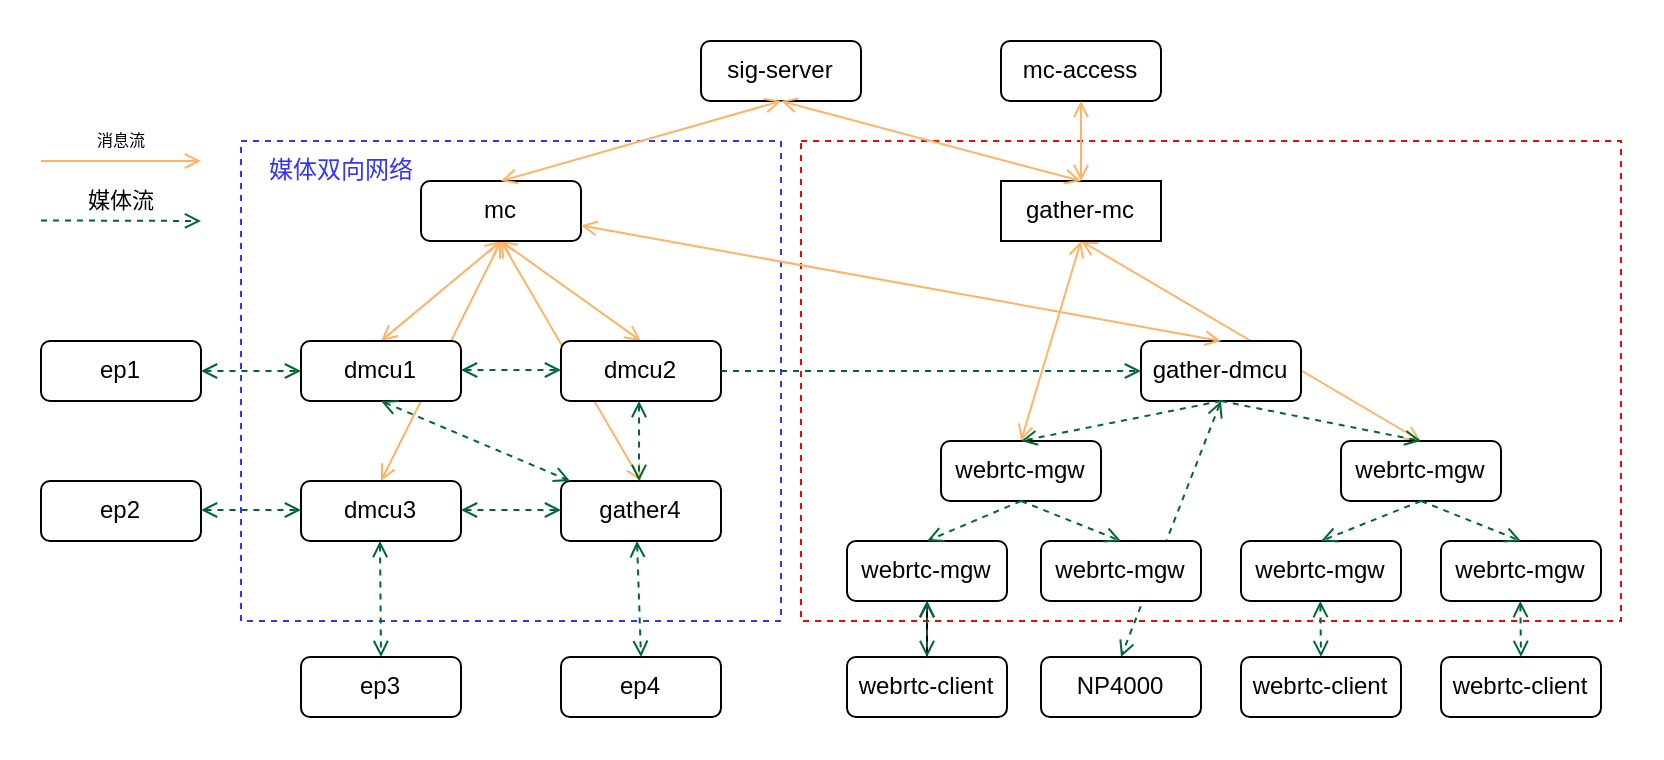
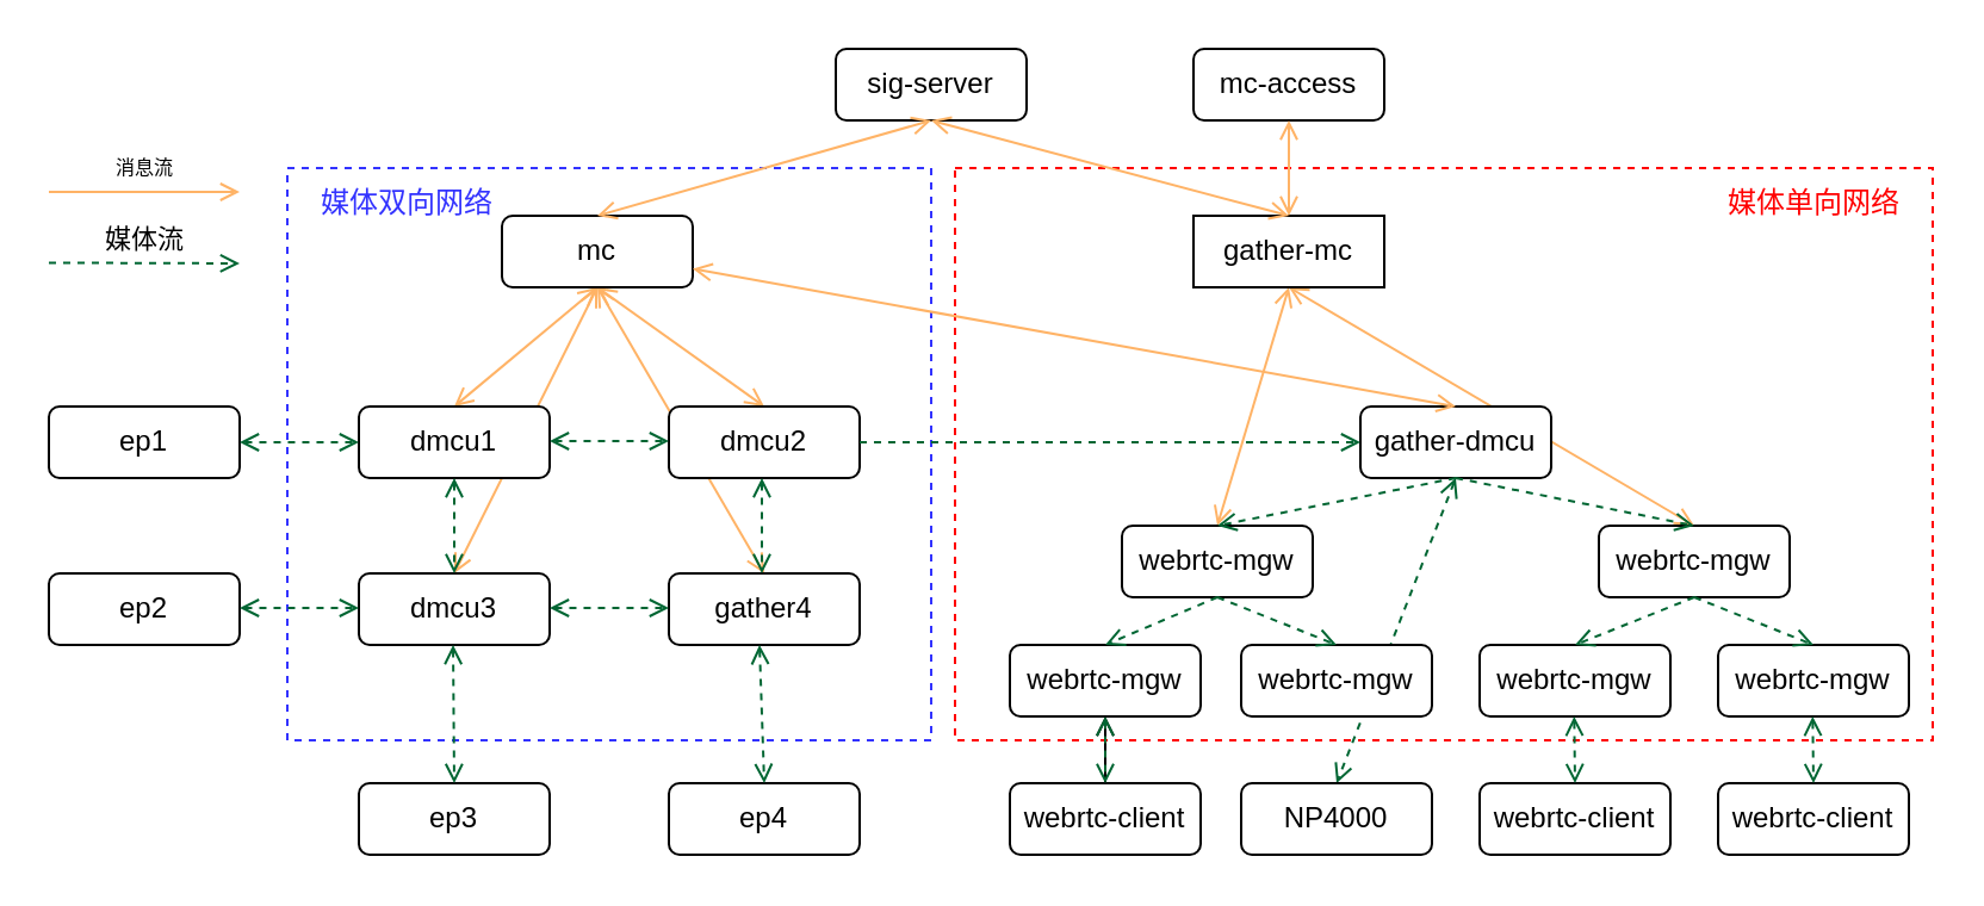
  <mxCell id="0" />
  <mxCell id="1" parent="0" />
  <mxCell id="2" value="" style="rounded=0;whiteSpace=wrap;html=1;dashed=1;shadow=0;strokeWidth=1;perimeterSpacing=0;strokeColor=#FF0000;" parent="1" vertex="1"><mxGeometry x="400" y="70" width="410" height="240" as="geometry" /></mxCell>
  <mxCell id="3" value="" style="endArrow=open;startArrow=open;html=1;rounded=0;endFill=0;startFill=0;dashed=1;strokeColor=#006633;entryX=0.5;entryY=0;entryDx=0;entryDy=0;" edge="1" parent="1" target="52"><mxGeometry width="50" height="50" relative="1" as="geometry"><mxPoint x="610" y="200" as="sourcePoint" /><mxPoint x="559.66" y="324" as="targetPoint" /></mxGeometry></mxCell>
  <mxCell id="4" value="" style="endArrow=open;html=1;rounded=0;strokeColor=#FFB366;startArrow=open;startFill=0;endFill=0;entryX=0.5;entryY=1;entryDx=0;entryDy=0;" edge="1" parent="1" target="29"><mxGeometry width="50" height="50" relative="1" as="geometry"><mxPoint x="510" y="220" as="sourcePoint" /><mxPoint x="520" y="140" as="targetPoint" /></mxGeometry></mxCell>
  <mxCell id="5" value="" style="endArrow=open;html=1;rounded=0;strokeColor=#FFB366;startArrow=open;startFill=0;endFill=0;entryX=0.5;entryY=1;entryDx=0;entryDy=0;exitX=0.5;exitY=0;exitDx=0;exitDy=0;" edge="1" parent="1" source="39" target="29"><mxGeometry width="50" height="50" relative="1" as="geometry"><mxPoint x="520" y="230" as="sourcePoint" /><mxPoint x="550" y="130" as="targetPoint" /></mxGeometry></mxCell>
  <mxCell id="6" value="" style="rounded=0;whiteSpace=wrap;html=1;dashed=1;shadow=0;strokeWidth=1;perimeterSpacing=0;fontColor=#3333FF;strokeColor=#3333ff;" parent="1" vertex="1"><mxGeometry x="120" y="70" width="270" height="240" as="geometry" /></mxCell>
  <mxCell id="7" value="" style="endArrow=open;html=1;rounded=0;strokeColor=#FFB366;startArrow=open;startFill=0;endFill=0;" parent="1" edge="1"><mxGeometry width="50" height="50" relative="1" as="geometry"><mxPoint x="190" y="170" as="sourcePoint" /><mxPoint x="250" y="120" as="targetPoint" /></mxGeometry></mxCell>
  <mxCell id="8" value="" style="endArrow=open;html=1;rounded=0;strokeColor=#FFB366;startArrow=open;startFill=0;endFill=0;" parent="1" edge="1"><mxGeometry width="50" height="50" relative="1" as="geometry"><mxPoint x="190" y="240" as="sourcePoint" /><mxPoint x="250" y="120" as="targetPoint" /></mxGeometry></mxCell>
  <mxCell id="9" value="" style="endArrow=open;html=1;rounded=0;strokeColor=#FFB366;startArrow=open;startFill=0;entryX=0.5;entryY=1;entryDx=0;entryDy=0;endFill=0;" parent="1" target="12" edge="1"><mxGeometry width="50" height="50" relative="1" as="geometry"><mxPoint x="320" y="240" as="sourcePoint" /><mxPoint x="310" y="-30" as="targetPoint" /></mxGeometry></mxCell>
  <mxCell id="10" value="" style="endArrow=open;html=1;rounded=0;strokeColor=#FFB366;startArrow=open;startFill=0;exitX=0.5;exitY=0;exitDx=0;exitDy=0;entryX=0.5;entryY=1;entryDx=0;entryDy=0;endFill=0;" parent="1" source="14" target="12" edge="1"><mxGeometry width="50" height="50" relative="1" as="geometry"><mxPoint x="290" y="170" as="sourcePoint" /><mxPoint x="340" y="120" as="targetPoint" /></mxGeometry></mxCell>
  <mxCell id="11" value="sig-server" style="rounded=1;whiteSpace=wrap;html=1;" parent="1" vertex="1"><mxGeometry x="350" y="20" width="80" height="30" as="geometry" /></mxCell>
  <mxCell id="12" value="mc" style="rounded=1;whiteSpace=wrap;html=1;" parent="1" vertex="1"><mxGeometry x="210" y="90" width="80" height="30" as="geometry" /></mxCell>
  <mxCell id="13" value="dmcu1" style="rounded=1;whiteSpace=wrap;html=1;" parent="1" vertex="1"><mxGeometry x="150" y="170" width="80" height="30" as="geometry" /></mxCell>
  <mxCell id="14" value="dmcu2" style="rounded=1;whiteSpace=wrap;html=1;" parent="1" vertex="1"><mxGeometry x="280" y="170" width="80" height="30" as="geometry" /></mxCell>
  <mxCell id="15" value="dmcu3" style="rounded=1;whiteSpace=wrap;html=1;" parent="1" vertex="1"><mxGeometry x="150" y="240" width="80" height="30" as="geometry" /></mxCell>
  <mxCell id="16" value="gather4" style="rounded=1;whiteSpace=wrap;html=1;" parent="1" vertex="1"><mxGeometry x="280" y="240" width="80" height="30" as="geometry" /></mxCell>
  <mxCell id="17" value="ep1" style="rounded=1;whiteSpace=wrap;html=1;" parent="1" vertex="1"><mxGeometry x="20" y="170" width="80" height="30" as="geometry" /></mxCell>
  <mxCell id="18" value="ep2" style="rounded=1;whiteSpace=wrap;html=1;" parent="1" vertex="1"><mxGeometry x="20" y="240" width="80" height="30" as="geometry" /></mxCell>
  <mxCell id="19" value="ep3" style="rounded=1;whiteSpace=wrap;html=1;" parent="1" vertex="1"><mxGeometry x="150" y="328" width="80" height="30" as="geometry" /></mxCell>
  <mxCell id="20" value="ep4" style="rounded=1;whiteSpace=wrap;html=1;" parent="1" vertex="1"><mxGeometry x="280" y="328" width="80" height="30" as="geometry" /></mxCell>
  <mxCell id="21" value="" style="endArrow=open;startArrow=open;html=1;exitX=1;exitY=0.5;exitDx=0;exitDy=0;entryX=0;entryY=0.5;entryDx=0;entryDy=0;entryPerimeter=0;rounded=0;endFill=0;startFill=0;dashed=1;strokeColor=#006633;" parent="1" source="17" target="13" edge="1"><mxGeometry width="50" height="50" relative="1" as="geometry"><mxPoint x="100" y="230" as="sourcePoint" /><mxPoint x="150" y="180" as="targetPoint" /></mxGeometry></mxCell>
  <mxCell id="22" value="" style="endArrow=open;startArrow=open;html=1;exitX=1;exitY=0.5;exitDx=0;exitDy=0;entryX=0;entryY=0.5;entryDx=0;entryDy=0;entryPerimeter=0;rounded=0;endFill=0;startFill=0;dashed=1;strokeColor=#006633;" parent="1" edge="1"><mxGeometry width="50" height="50" relative="1" as="geometry"><mxPoint x="100" y="254.5" as="sourcePoint" /><mxPoint x="150" y="254.5" as="targetPoint" /></mxGeometry></mxCell>
  <mxCell id="23" value="" style="endArrow=open;startArrow=open;html=1;exitX=1;exitY=0.5;exitDx=0;exitDy=0;entryX=0;entryY=0.5;entryDx=0;entryDy=0;entryPerimeter=0;rounded=0;endFill=0;startFill=0;dashed=1;strokeColor=#006633;" parent="1" edge="1"><mxGeometry width="50" height="50" relative="1" as="geometry"><mxPoint x="230" y="184.5" as="sourcePoint" /><mxPoint x="280" y="184.5" as="targetPoint" /></mxGeometry></mxCell>
  <mxCell id="24" value="" style="endArrow=open;startArrow=open;html=1;exitX=1;exitY=0.5;exitDx=0;exitDy=0;entryX=0;entryY=0.5;entryDx=0;entryDy=0;entryPerimeter=0;rounded=0;endFill=0;startFill=0;dashed=1;strokeColor=#006633;" parent="1" edge="1"><mxGeometry width="50" height="50" relative="1" as="geometry"><mxPoint x="230" y="254.5" as="sourcePoint" /><mxPoint x="280" y="254.5" as="targetPoint" /></mxGeometry></mxCell>
- <mxCell id="25" value="" style="endArrow=open;startArrow=open;html=1;rounded=0;endFill=0;startFill=0;dashed=1;strokeColor=#006633;exitX=0.5;exitY=1;exitDx=0;exitDy=0;" parent="1" source="13" target="16" edge="1"><mxGeometry width="50" height="50" relative="1" as="geometry"><mxPoint x="165" y="220" as="sourcePoint" /><mxPoint x="215" y="220" as="targetPoint" /></mxGeometry></mxCell>
+ <mxCell id="25" value="" style="endArrow=open;startArrow=open;html=1;entryX=0.5;entryY=0;entryDx=0;entryDy=0;rounded=0;endFill=0;startFill=0;dashed=1;strokeColor=#006633;exitX=0.5;exitY=1;exitDx=0;exitDy=0;" parent="1" source="13" target="15" edge="1"><mxGeometry width="50" height="50" relative="1" as="geometry"><mxPoint x="165" y="220" as="sourcePoint" /><mxPoint x="215" y="220" as="targetPoint" /></mxGeometry></mxCell>
  <mxCell id="26" value="" style="endArrow=open;startArrow=open;html=1;entryX=0.5;entryY=0;entryDx=0;entryDy=0;rounded=0;endFill=0;startFill=0;dashed=1;strokeColor=#006633;exitX=0.5;exitY=1;exitDx=0;exitDy=0;" parent="1" edge="1"><mxGeometry width="50" height="50" relative="1" as="geometry"><mxPoint x="319" y="200" as="sourcePoint" /><mxPoint x="319" y="240" as="targetPoint" /></mxGeometry></mxCell>
  <mxCell id="27" value="" style="endArrow=open;startArrow=open;html=1;entryX=0.5;entryY=0;entryDx=0;entryDy=0;rounded=0;endFill=0;startFill=0;dashed=1;strokeColor=#006633;exitX=0.5;exitY=1;exitDx=0;exitDy=0;" parent="1" edge="1" target="19"><mxGeometry width="50" height="50" relative="1" as="geometry"><mxPoint x="189.5" y="270" as="sourcePoint" /><mxPoint x="189.5" y="310" as="targetPoint" /></mxGeometry></mxCell>
  <mxCell id="28" value="" style="endArrow=open;startArrow=open;html=1;entryX=0.5;entryY=0;entryDx=0;entryDy=0;rounded=0;endFill=0;startFill=0;dashed=1;strokeColor=#006633;exitX=0.5;exitY=1;exitDx=0;exitDy=0;" parent="1" edge="1" target="20"><mxGeometry width="50" height="50" relative="1" as="geometry"><mxPoint x="318" y="270" as="sourcePoint" /><mxPoint x="318" y="310" as="targetPoint" /></mxGeometry></mxCell>
  <mxCell id="29" value="gather-mc" style="whiteSpace=wrap;html=1;rounded=0;" parent="1" vertex="1"><mxGeometry x="500" y="90" width="80" height="30" as="geometry" /></mxCell>
  <mxCell id="30" value="gather-dmcu" style="rounded=1;whiteSpace=wrap;html=1;" parent="1" vertex="1"><mxGeometry x="570" y="170" width="80" height="30" as="geometry" /></mxCell>
  <mxCell id="31" value="" style="endArrow=open;html=1;rounded=0;strokeColor=#FFB366;startArrow=open;startFill=0;exitX=0.5;exitY=0;exitDx=0;exitDy=0;endFill=0;" parent="1" source="12" edge="1"><mxGeometry width="50" height="50" relative="1" as="geometry"><mxPoint x="340" y="100" as="sourcePoint" /><mxPoint x="390" y="50" as="targetPoint" /></mxGeometry></mxCell>
  <mxCell id="32" value="" style="endArrow=open;html=1;rounded=0;strokeColor=#FFB366;startArrow=open;startFill=0;exitX=0.5;exitY=0;exitDx=0;exitDy=0;endFill=0;" parent="1" source="29" edge="1"><mxGeometry width="50" height="50" relative="1" as="geometry"><mxPoint x="340" y="100" as="sourcePoint" /><mxPoint x="390" y="50" as="targetPoint" /></mxGeometry></mxCell>
  <mxCell id="33" value="" style="endArrow=open;startArrow=none;html=1;exitX=1;exitY=0.5;exitDx=0;exitDy=0;entryX=0;entryY=0.5;entryDx=0;entryDy=0;rounded=0;endFill=0;startFill=0;dashed=1;strokeColor=#006633;" parent="1" source="14" edge="1" target="30"><mxGeometry width="50" height="50" relative="1" as="geometry"><mxPoint x="390" y="184.5" as="sourcePoint" /><mxPoint x="440" y="184.5" as="targetPoint" /></mxGeometry></mxCell>
  <mxCell id="34" value="媒体双向网络" style="text;html=1;resizable=0;autosize=1;align=center;verticalAlign=middle;points=[];fillColor=none;strokeColor=none;rounded=0;shadow=0;dashed=1;fontColor=#3333ff;" parent="1" vertex="1"><mxGeometry x="120" y="70" width="100" height="30" as="geometry" /></mxCell>
+ <mxCell id="35" value="媒体单向网络" style="text;html=1;resizable=0;autosize=1;align=center;verticalAlign=middle;points=[];fillColor=none;strokeColor=none;rounded=0;shadow=0;dashed=1;fontColor=#ff0000;" parent="1" vertex="1"><mxGeometry x="710" y="70" width="100" height="30" as="geometry" /></mxCell>
  <mxCell id="36" value="媒体流" style="endArrow=open;startArrow=none;html=1;exitX=1;exitY=0.5;exitDx=0;exitDy=0;rounded=0;endFill=0;startFill=0;dashed=1;strokeColor=#006633;" parent="1" edge="1"><mxGeometry x="-0.001" y="10" width="50" height="50" relative="1" as="geometry"><mxPoint x="20" y="109.71" as="sourcePoint" /><mxPoint x="100" y="110" as="targetPoint" /><mxPoint as="offset" /></mxGeometry></mxCell>
  <mxCell id="37" value="消息流" style="endArrow=open;html=1;rounded=0;strokeColor=#FFB366;startArrow=none;startFill=0;exitX=1;exitY=0.5;exitDx=0;exitDy=0;endFill=0;fontSize=8;" parent="1" edge="1"><mxGeometry y="10" width="50" height="50" relative="1" as="geometry"><mxPoint x="20" y="80" as="sourcePoint" /><mxPoint x="100" y="80" as="targetPoint" /><mxPoint as="offset" /></mxGeometry></mxCell>
  <mxCell id="38" value="webrtc-mgw" style="rounded=1;whiteSpace=wrap;html=1;" vertex="1" parent="1"><mxGeometry x="470" y="220" width="80" height="30" as="geometry" /></mxCell>
  <mxCell id="39" value="webrtc-mgw" style="rounded=1;whiteSpace=wrap;html=1;" vertex="1" parent="1"><mxGeometry x="670" y="220" width="80" height="30" as="geometry" /></mxCell>
  <mxCell id="40" value="webrtc-mgw" style="rounded=1;whiteSpace=wrap;html=1;" vertex="1" parent="1"><mxGeometry x="423" y="270" width="80" height="30" as="geometry" /></mxCell>
  <mxCell id="41" value="webrtc-mgw" style="rounded=1;whiteSpace=wrap;html=1;" vertex="1" parent="1"><mxGeometry x="520" y="270" width="80" height="30" as="geometry" /></mxCell>
  <mxCell id="42" value="webrtc-mgw" style="rounded=1;whiteSpace=wrap;html=1;" vertex="1" parent="1"><mxGeometry x="620" y="270" width="80" height="30" as="geometry" /></mxCell>
  <mxCell id="43" value="webrtc-mgw" style="rounded=1;whiteSpace=wrap;html=1;" vertex="1" parent="1"><mxGeometry x="720" y="270" width="80" height="30" as="geometry" /></mxCell>
  <mxCell id="44" value="" style="endArrow=open;startArrow=none;html=1;exitX=0.5;exitY=1;exitDx=0;exitDy=0;entryX=0.5;entryY=0;entryDx=0;entryDy=0;rounded=0;endFill=0;startFill=0;dashed=1;strokeColor=#006633;" edge="1" parent="1" source="30" target="38"><mxGeometry width="50" height="50" relative="1" as="geometry"><mxPoint x="370" y="195" as="sourcePoint" /><mxPoint x="580" y="195" as="targetPoint" /></mxGeometry></mxCell>
  <mxCell id="45" value="" style="endArrow=open;startArrow=none;html=1;exitX=0.5;exitY=1;exitDx=0;exitDy=0;entryX=0.5;entryY=0;entryDx=0;entryDy=0;rounded=0;endFill=0;startFill=0;dashed=1;strokeColor=#006633;" edge="1" parent="1" source="30" target="39"><mxGeometry width="50" height="50" relative="1" as="geometry"><mxPoint x="620" y="210" as="sourcePoint" /><mxPoint x="520" y="230" as="targetPoint" /></mxGeometry></mxCell>
  <mxCell id="46" value="" style="endArrow=open;startArrow=none;html=1;exitX=0.5;exitY=1;exitDx=0;exitDy=0;entryX=0.5;entryY=0;entryDx=0;entryDy=0;rounded=0;endFill=0;startFill=0;dashed=1;strokeColor=#006633;" edge="1" parent="1" source="38" target="40"><mxGeometry width="50" height="50" relative="1" as="geometry"><mxPoint x="630" y="220" as="sourcePoint" /><mxPoint x="530" y="240" as="targetPoint" /></mxGeometry></mxCell>
  <mxCell id="47" value="" style="endArrow=open;startArrow=none;html=1;exitX=0.5;exitY=1;exitDx=0;exitDy=0;entryX=0.5;entryY=0;entryDx=0;entryDy=0;rounded=0;endFill=0;startFill=0;dashed=1;strokeColor=#006633;" edge="1" parent="1" source="38" target="41"><mxGeometry width="50" height="50" relative="1" as="geometry"><mxPoint x="640" y="230" as="sourcePoint" /><mxPoint x="540" y="250" as="targetPoint" /></mxGeometry></mxCell>
  <mxCell id="48" value="" style="endArrow=open;startArrow=none;html=1;exitX=0.5;exitY=1;exitDx=0;exitDy=0;entryX=0.5;entryY=0;entryDx=0;entryDy=0;rounded=0;endFill=0;startFill=0;dashed=1;strokeColor=#006633;" edge="1" parent="1" target="43"><mxGeometry width="50" height="50" relative="1" as="geometry"><mxPoint x="710" y="250" as="sourcePoint" /><mxPoint x="760" y="280" as="targetPoint" /></mxGeometry></mxCell>
  <mxCell id="49" value="" style="endArrow=open;startArrow=none;html=1;entryX=0.5;entryY=0;entryDx=0;entryDy=0;rounded=0;endFill=0;startFill=0;dashed=1;strokeColor=#006633;exitX=0.5;exitY=1;exitDx=0;exitDy=0;" edge="1" parent="1" source="39" target="42"><mxGeometry width="50" height="50" relative="1" as="geometry"><mxPoint x="640" y="250" as="sourcePoint" /><mxPoint x="660" y="280" as="targetPoint" /></mxGeometry></mxCell>
  <mxCell id="50" value="" style="edgeStyle=orthogonalEdgeStyle;rounded=0;orthogonalLoop=1;jettySize=auto;html=1;endArrow=open;endFill=0;" edge="1" parent="1" source="51" target="40"><mxGeometry relative="1" as="geometry" /></mxCell>
  <mxCell id="51" value="webrtc-client" style="rounded=1;whiteSpace=wrap;html=1;" vertex="1" parent="1"><mxGeometry x="423" y="328" width="80" height="30" as="geometry" /></mxCell>
  <mxCell id="52" value="NP4000" style="rounded=1;whiteSpace=wrap;html=1;" vertex="1" parent="1"><mxGeometry x="520" y="328" width="80" height="30" as="geometry" /></mxCell>
  <mxCell id="53" value="webrtc-client" style="rounded=1;whiteSpace=wrap;html=1;" vertex="1" parent="1"><mxGeometry x="620" y="328" width="80" height="30" as="geometry" /></mxCell>
  <mxCell id="54" value="webrtc-client" style="rounded=1;whiteSpace=wrap;html=1;" vertex="1" parent="1"><mxGeometry x="720" y="328" width="80" height="30" as="geometry" /></mxCell>
  <mxCell id="55" value="" style="endArrow=open;startArrow=open;html=1;rounded=0;endFill=0;startFill=0;dashed=1;strokeColor=#006633;exitX=0.5;exitY=1;exitDx=0;exitDy=0;entryX=0.5;entryY=0;entryDx=0;entryDy=0;" edge="1" parent="1" source="40" target="51"><mxGeometry width="50" height="50" relative="1" as="geometry"><mxPoint x="462" y="300" as="sourcePoint" /><mxPoint x="463" y="330" as="targetPoint" /></mxGeometry></mxCell>
  <mxCell id="56" value="" style="endArrow=open;startArrow=open;html=1;rounded=0;endFill=0;startFill=0;dashed=1;strokeColor=#006633;exitX=0.5;exitY=1;exitDx=0;exitDy=0;entryX=0.5;entryY=0;entryDx=0;entryDy=0;" edge="1" parent="1" target="53"><mxGeometry width="50" height="50" relative="1" as="geometry"><mxPoint x="659.66" y="300" as="sourcePoint" /><mxPoint x="659.66" y="324" as="targetPoint" /></mxGeometry></mxCell>
  <mxCell id="57" value="" style="endArrow=open;startArrow=open;html=1;rounded=0;endFill=0;startFill=0;dashed=1;strokeColor=#006633;exitX=0.5;exitY=1;exitDx=0;exitDy=0;entryX=0.5;entryY=0;entryDx=0;entryDy=0;" edge="1" parent="1" target="54"><mxGeometry width="50" height="50" relative="1" as="geometry"><mxPoint x="759.66" y="300" as="sourcePoint" /><mxPoint x="759.66" y="324" as="targetPoint" /></mxGeometry></mxCell>
  <mxCell id="58" value="" style="endArrow=open;html=1;rounded=0;strokeColor=#FFB366;startArrow=open;startFill=0;exitX=0.5;exitY=0;exitDx=0;exitDy=0;endFill=0;" edge="1" parent="1" source="30" target="12"><mxGeometry width="50" height="50" relative="1" as="geometry"><mxPoint x="580" y="160" as="sourcePoint" /><mxPoint x="430" y="120" as="targetPoint" /></mxGeometry></mxCell>
  <mxCell id="59" value="mc-access" style="rounded=1;whiteSpace=wrap;html=1;" vertex="1" parent="1"><mxGeometry x="500" y="20" width="80" height="30" as="geometry" /></mxCell>
  <mxCell id="60" value="" style="endArrow=open;html=1;rounded=0;strokeColor=#FFB366;startArrow=open;startFill=0;endFill=0;entryX=0.5;entryY=1;entryDx=0;entryDy=0;exitX=0.5;exitY=0;exitDx=0;exitDy=0;" edge="1" parent="1" source="29" target="59"><mxGeometry width="50" height="50" relative="1" as="geometry"><mxPoint x="540" y="90" as="sourcePoint" /><mxPoint x="400" y="60" as="targetPoint" /></mxGeometry></mxCell>
